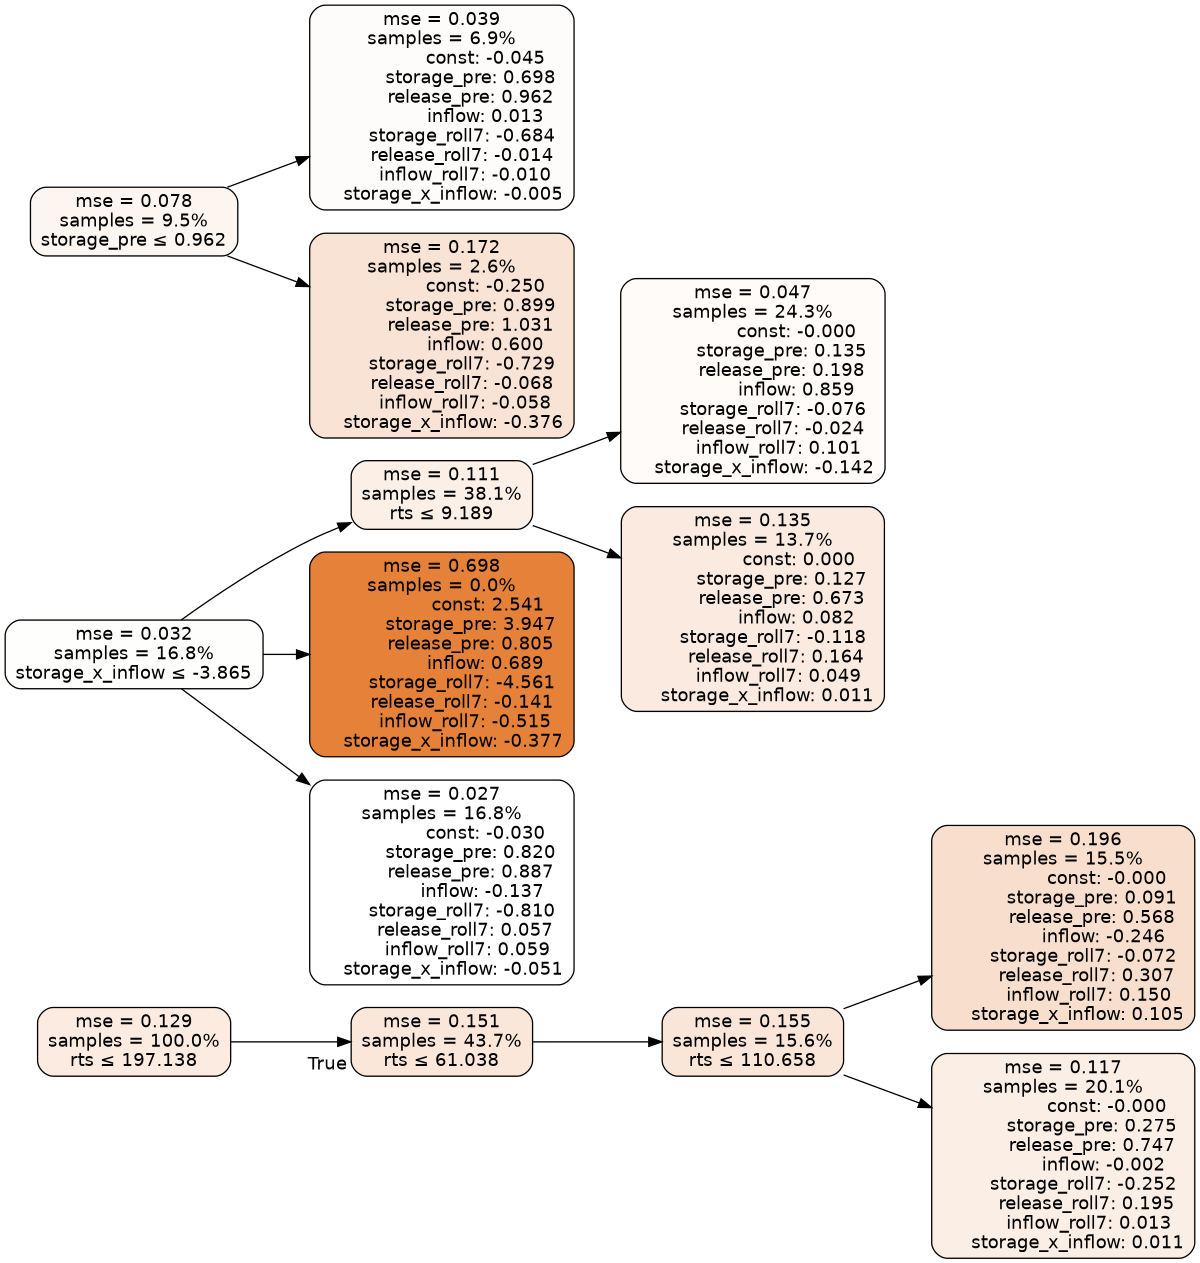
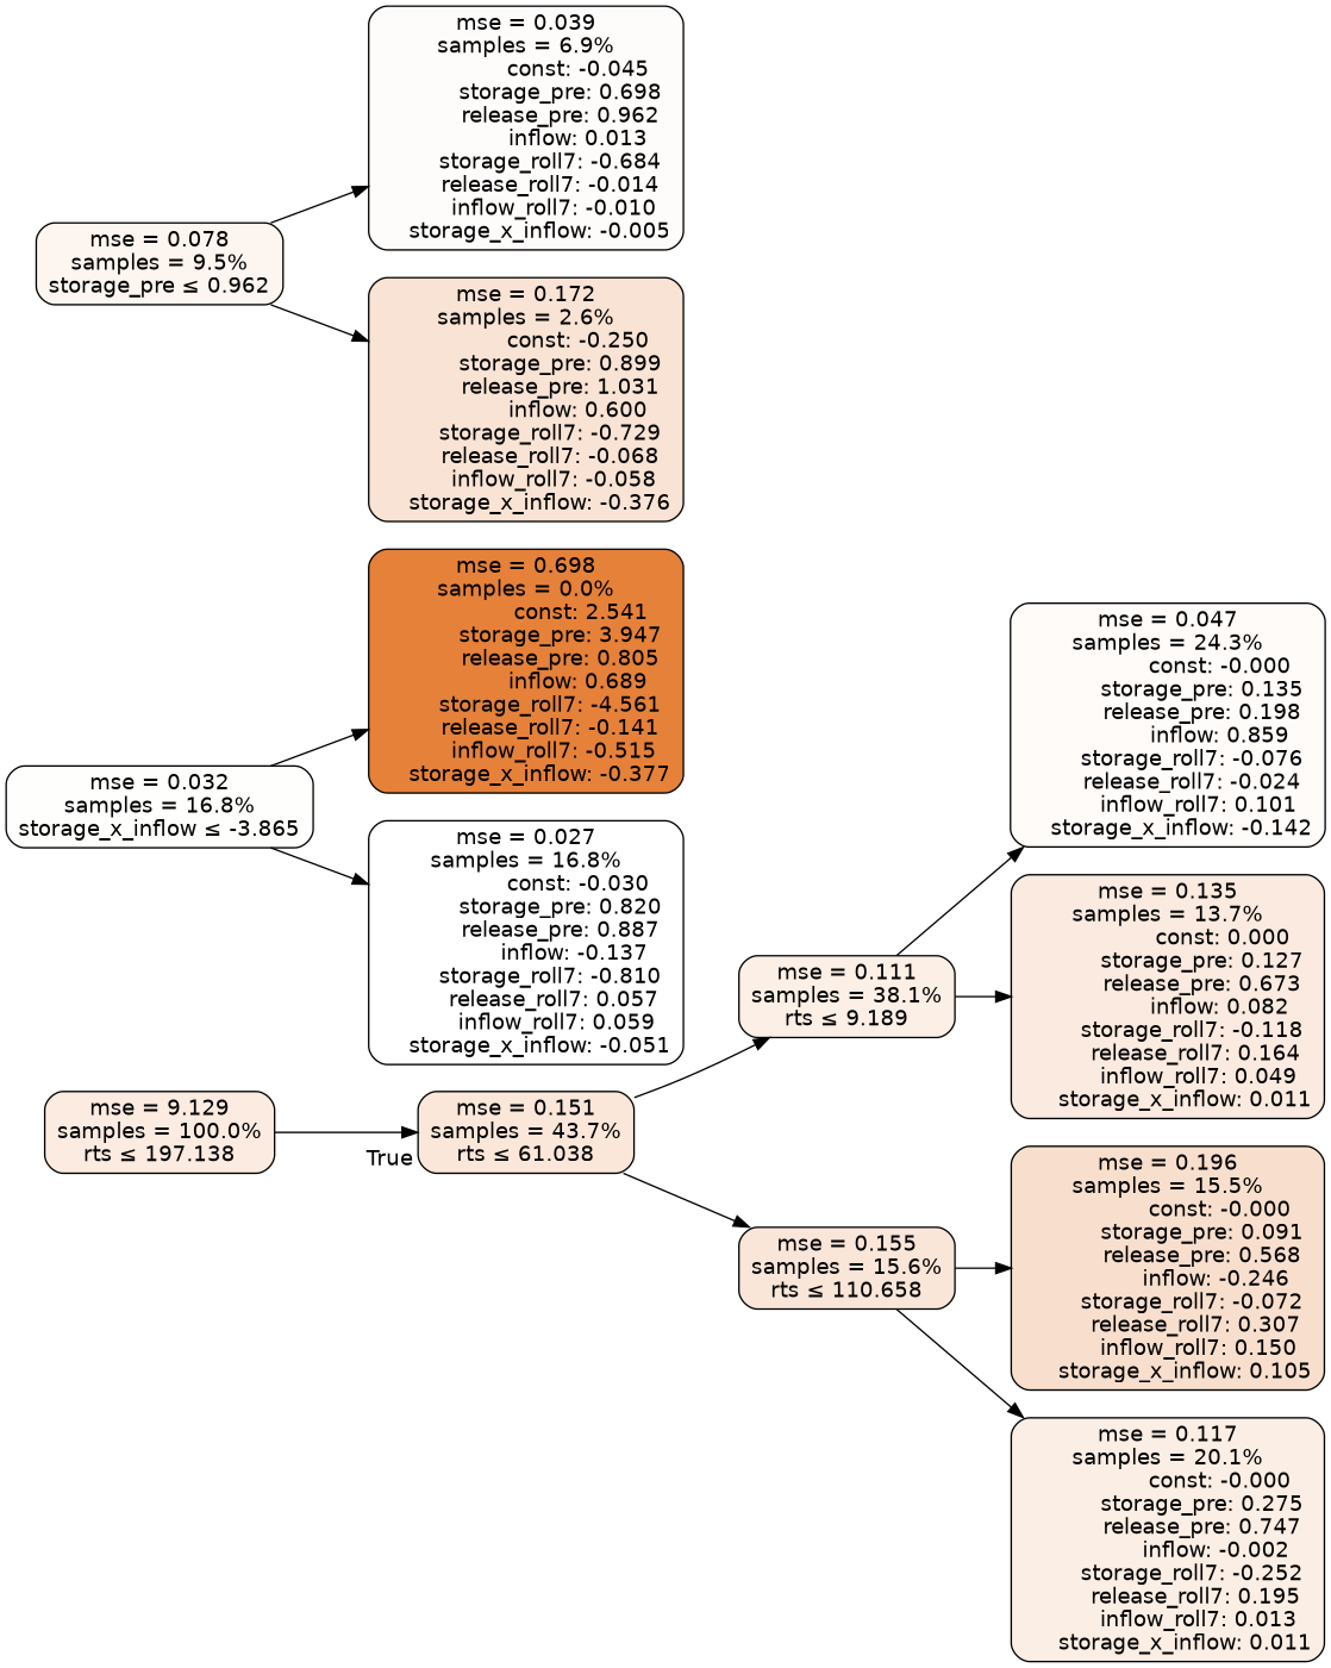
  digraph {
    rankdir=LR
    node [color=black fontname=helvetica shape=rectangle style="filled, rounded"]
    edge [fontname=helvetica]
-   n1 [fillcolor="#fbebe1" label="mse = 0.129\nsamples = 100.0%\nrts &le; 197.138"]
+   n1 [fillcolor="#fbebe1" label="mse = 9.129\nsamples = 100.0%\nrts &le; 197.138"]
    n2 [fillcolor="#fae7da" label="mse = 0.151\nsamples = 43.7%\nrts &le; 61.038"]
    n3 [fillcolor="#fbefe6" label="mse = 0.111\nsamples = 38.1%\nrts &le; 9.189"]
    n4 [fillcolor="#fae6d9" label="mse = 0.155\nsamples = 15.6%\nrts &le; 110.658"]
    n5 [fillcolor="#fefbf9" label="mse = 0.047\nsamples = 24.3%\n               const: -0.000\n          storage_pre: 0.135\n          release_pre: 0.198\n               inflow: 0.859\n       storage_roll7: -0.076\n       release_roll7: -0.024\n         inflow_roll7: 0.101\n    storage_x_inflow: -0.142"]
    n6 [fillcolor="#faeadf" label="mse = 0.135\nsamples = 13.7%\n                const: 0.000\n          storage_pre: 0.127\n          release_pre: 0.673\n               inflow: 0.082\n       storage_roll7: -0.118\n        release_roll7: 0.164\n         inflow_roll7: 0.049\n     storage_x_inflow: 0.011"]
    n7 [fillcolor="#f8dfcd" label="mse = 0.196\nsamples = 15.5%\n               const: -0.000\n          storage_pre: 0.091\n          release_pre: 0.568\n              inflow: -0.246\n       storage_roll7: -0.072\n        release_roll7: 0.307\n         inflow_roll7: 0.150\n     storage_x_inflow: 0.105"]
    n8 [fillcolor="#fbeee4" label="mse = 0.117\nsamples = 20.1%\n               const: -0.000\n          storage_pre: 0.275\n          release_pre: 0.747\n              inflow: -0.002\n       storage_roll7: -0.252\n        release_roll7: 0.195\n         inflow_roll7: 0.013\n     storage_x_inflow: 0.011"]
    n9 [fillcolor="#fefefd" label="mse = 0.032\nsamples = 16.8%\nstorage_x_inflow &le; -3.865"]
    n10 [fillcolor="#e58139" label="mse = 0.698\nsamples = 0.0%\n                const: 2.541\n          storage_pre: 3.947\n          release_pre: 0.805\n               inflow: 0.689\n       storage_roll7: -4.561\n       release_roll7: -0.141\n        inflow_roll7: -0.515\n    storage_x_inflow: -0.377"]
    n11 [fillcolor="#ffffff" label="mse = 0.027\nsamples = 16.8%\n               const: -0.030\n          storage_pre: 0.820\n          release_pre: 0.887\n              inflow: -0.137\n       storage_roll7: -0.810\n        release_roll7: 0.057\n         inflow_roll7: 0.059\n    storage_x_inflow: -0.051"]
    n12 [fillcolor="#fdf5ef" label="mse = 0.078\nsamples = 9.5%\nstorage_pre &le; 0.962"]
    n13 [fillcolor="#fefcfb" label="mse = 0.039\nsamples = 6.9%\n               const: -0.045\n          storage_pre: 0.698\n          release_pre: 0.962\n               inflow: 0.013\n       storage_roll7: -0.684\n       release_roll7: -0.014\n        inflow_roll7: -0.010\n    storage_x_inflow: -0.005"]
    n14 [fillcolor="#f9e3d4" label="mse = 0.172\nsamples = 2.6%\n               const: -0.250\n          storage_pre: 0.899\n          release_pre: 1.031\n               inflow: 0.600\n       storage_roll7: -0.729\n       release_roll7: -0.068\n        inflow_roll7: -0.058\n    storage_x_inflow: -0.376"]
    n1 -> n2 [headlabel=True labelangle=45 labeldistance=2.5]
-   n9 -> n3
+   n2 -> n3
    n2 -> n4
    n3 -> n5
    n3 -> n6
    n4 -> n7
    n4 -> n8
    n9 -> n10
    n9 -> n11
    n12 -> n13
    n12 -> n14
  }
